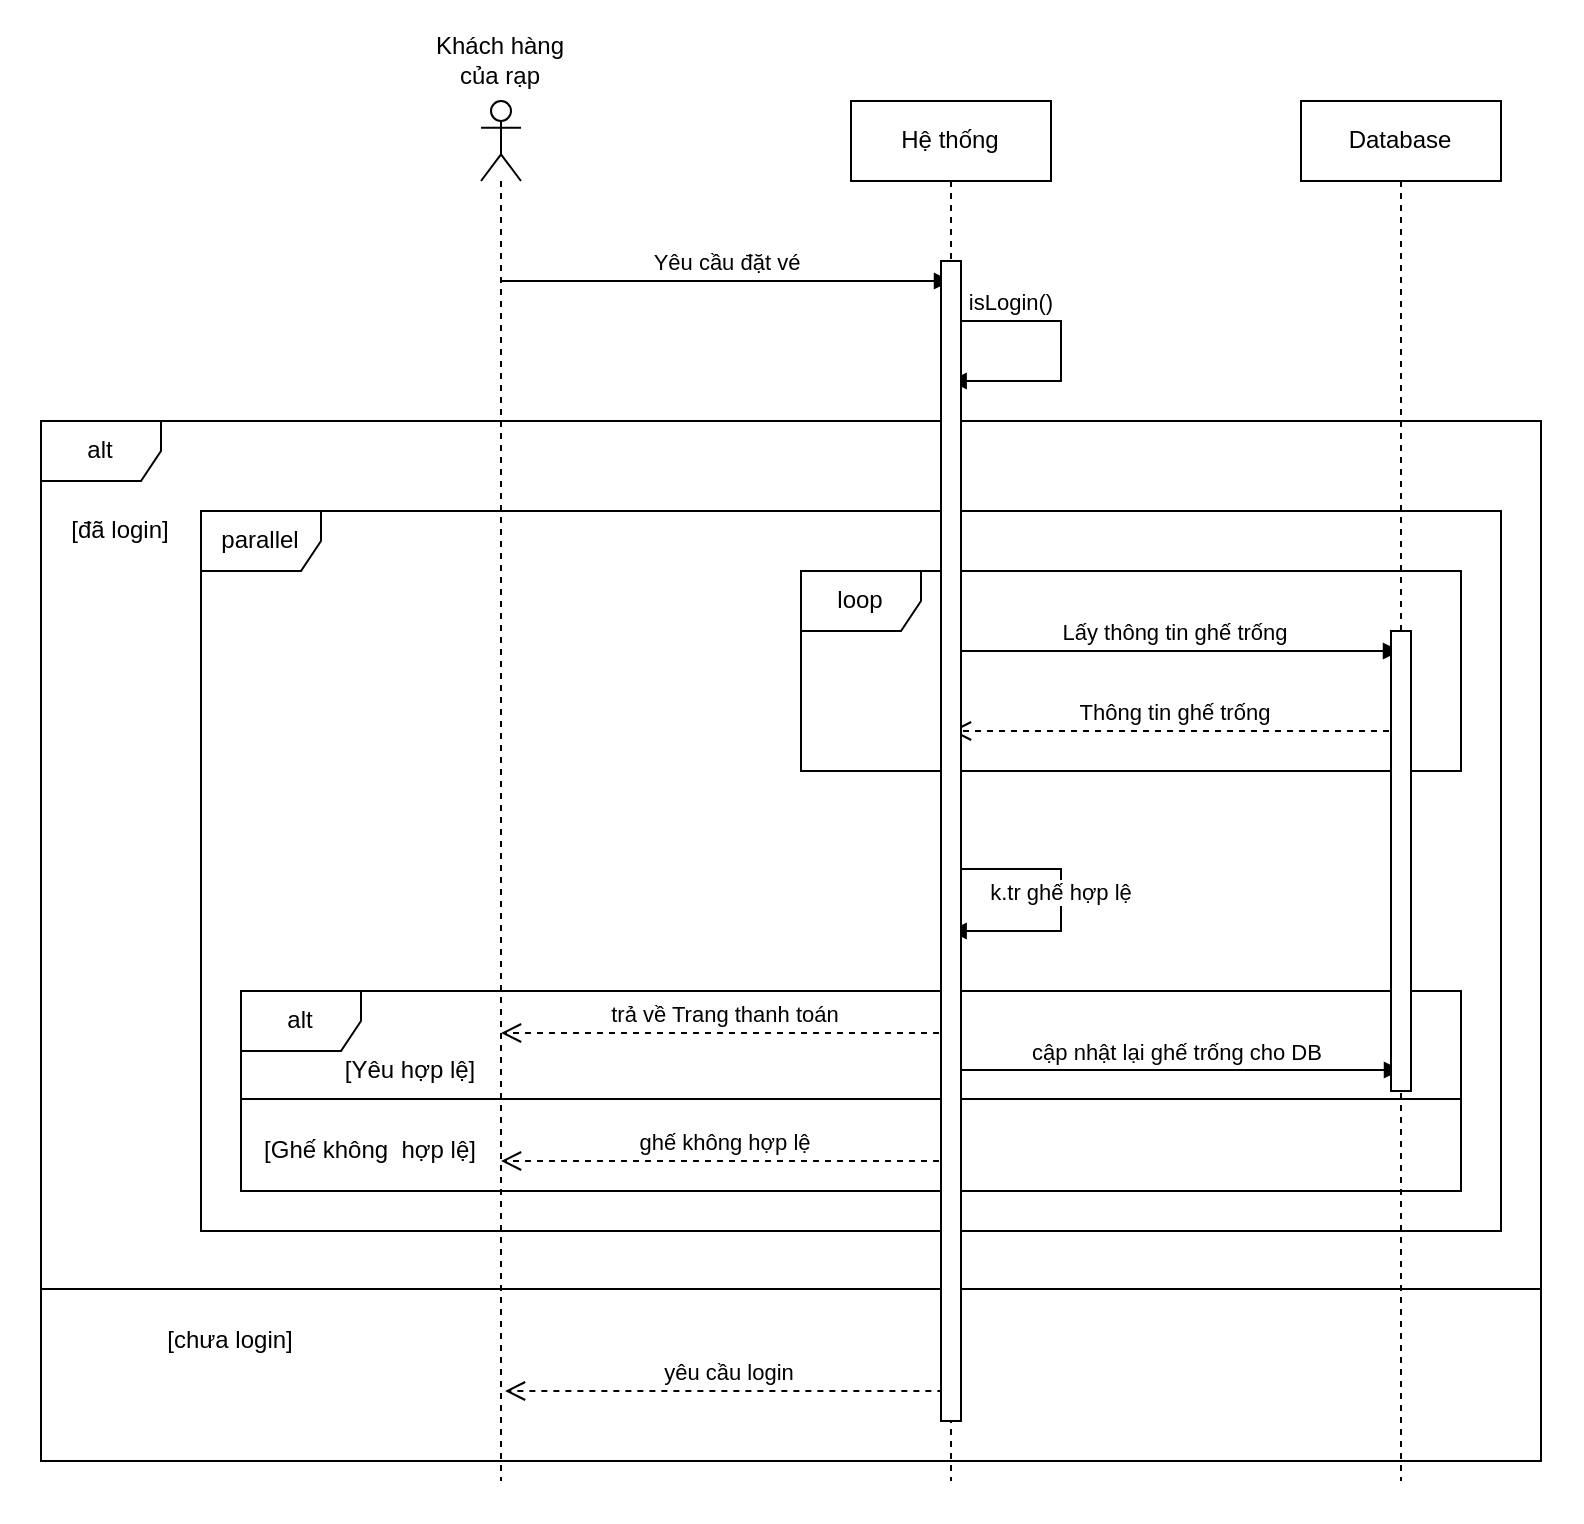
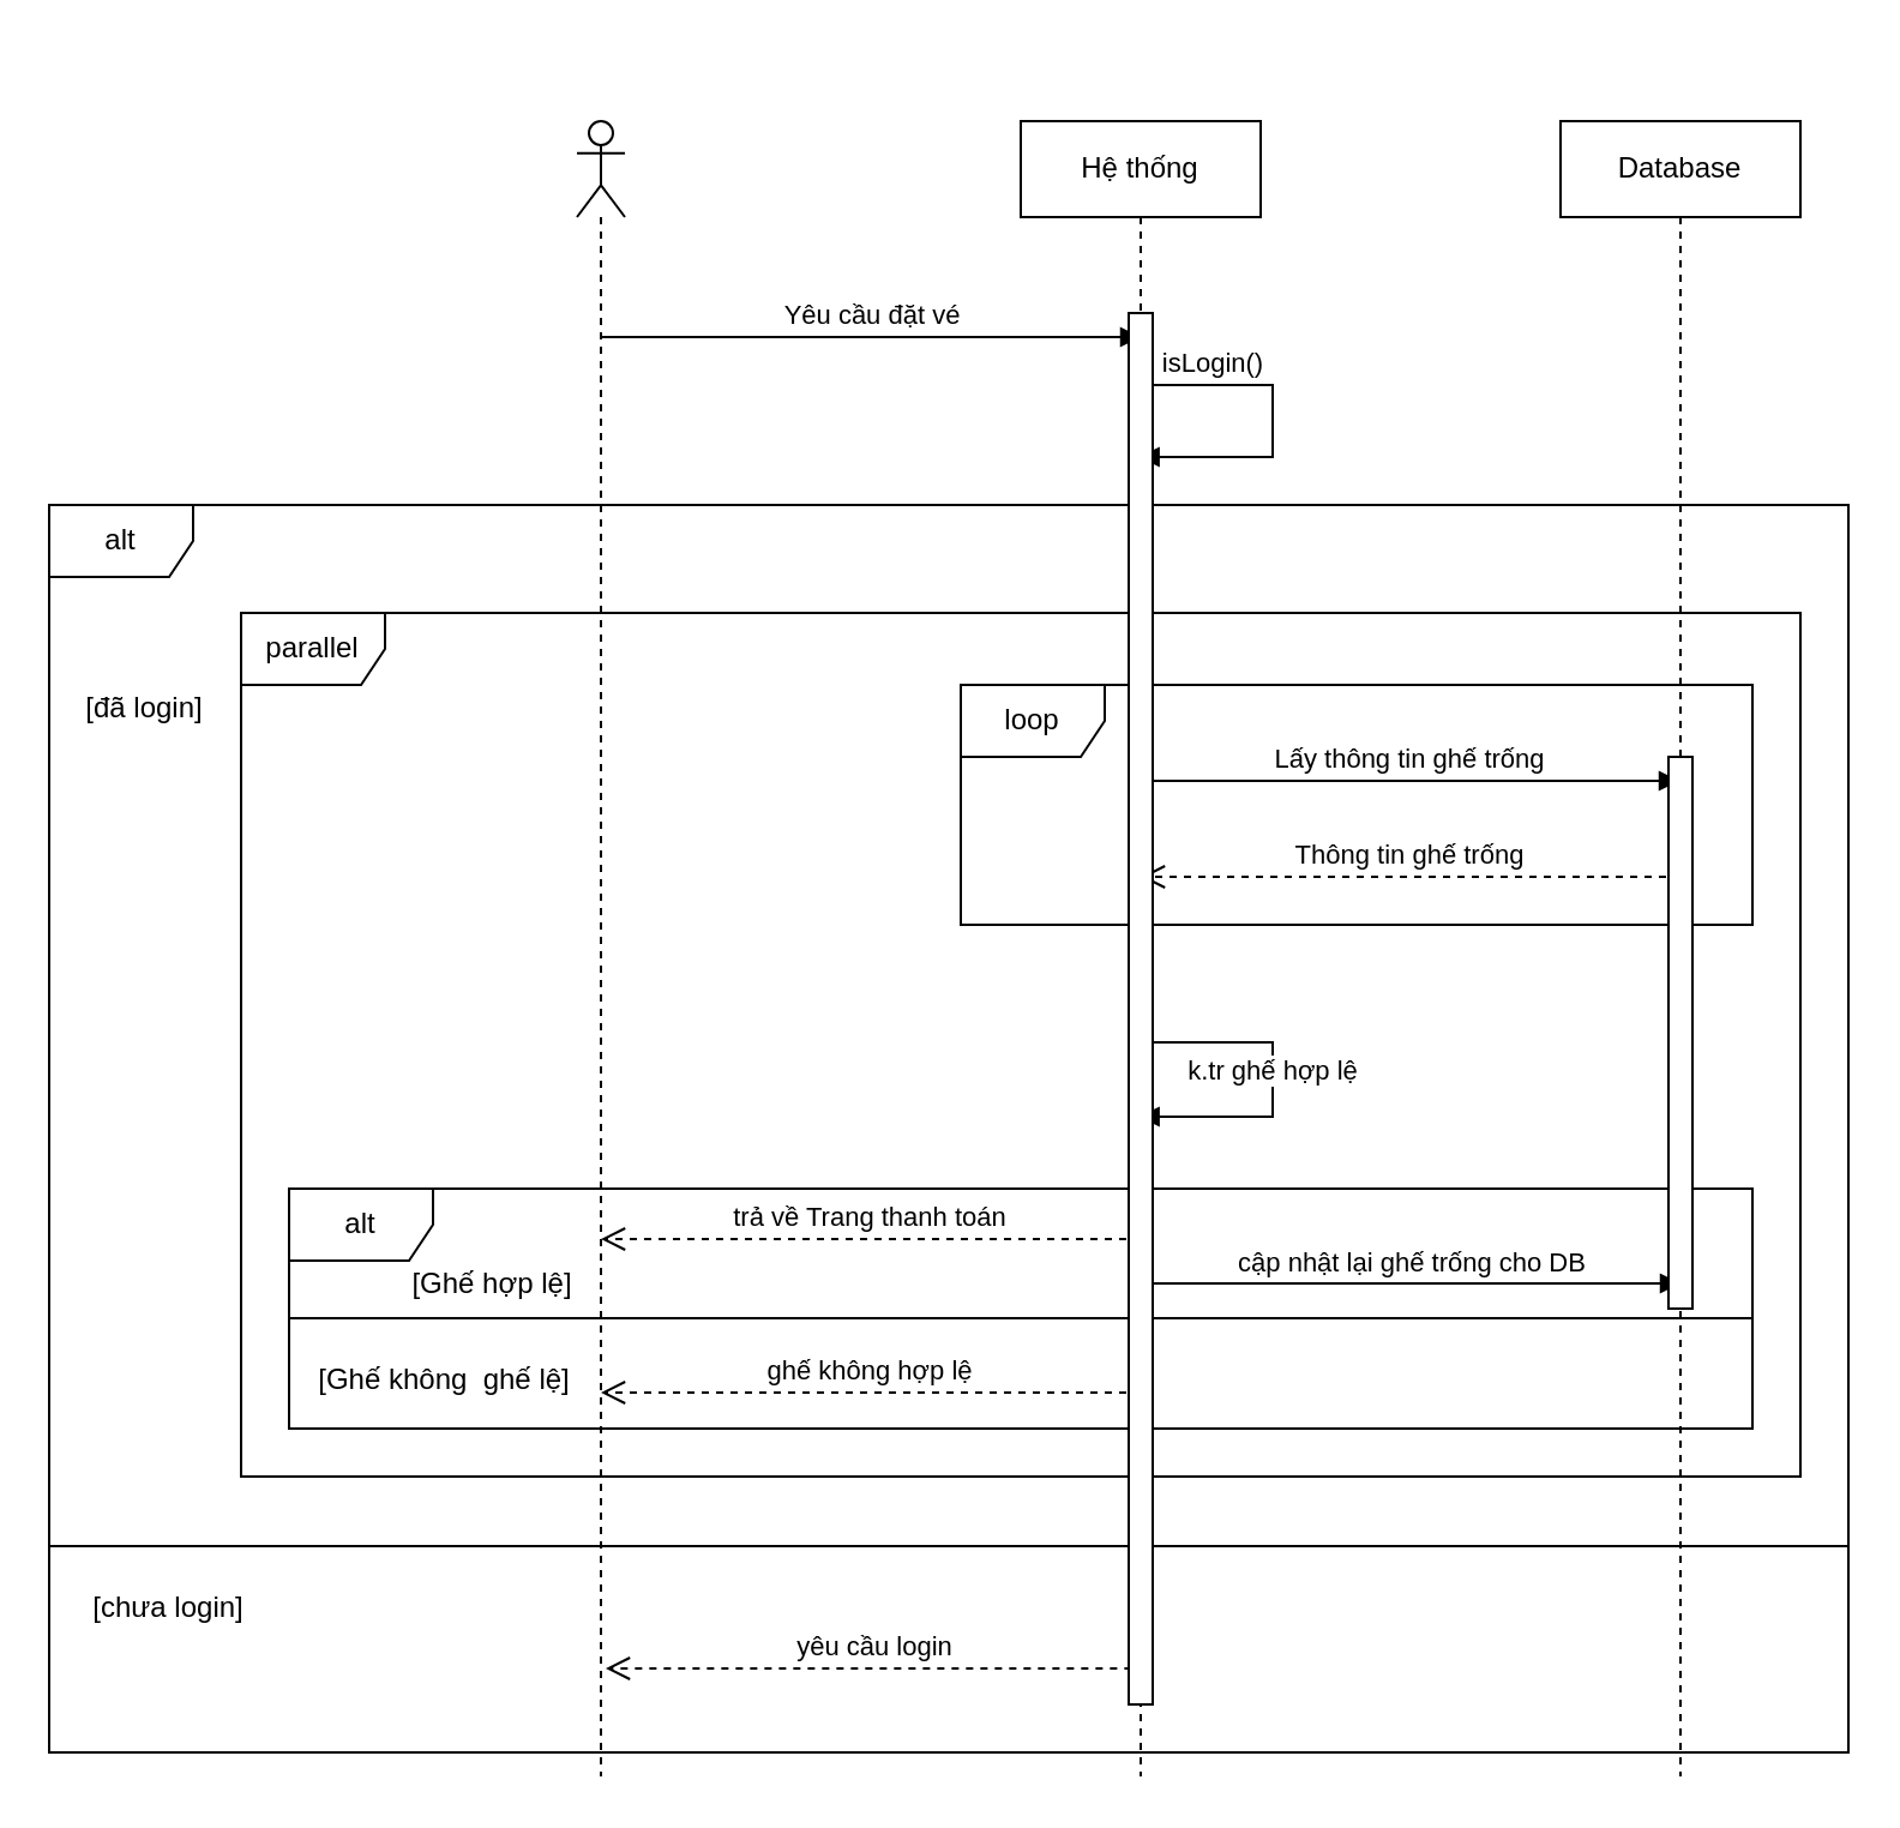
  <mxCell id="0" />
  <mxCell id="1" parent="0" />
  <mxCell id="2" value="" style="shape=umlLifeline;participant=umlActor;perimeter=lifelinePerimeter;whiteSpace=wrap;html=1;container=1;collapsible=0;recursiveResize=0;verticalAlign=top;spacingTop=36;outlineConnect=0;" vertex="1" parent="1"><mxGeometry x="240" y="50" width="20" height="690" as="geometry" /></mxCell>
  <mxCell id="3" value="Hệ thống" style="shape=umlLifeline;perimeter=lifelinePerimeter;whiteSpace=wrap;html=1;container=1;collapsible=0;recursiveResize=0;outlineConnect=0;" vertex="1" parent="1"><mxGeometry x="425" y="50" width="100" height="690" as="geometry" /></mxCell>
  <mxCell id="4" value="Database" style="shape=umlLifeline;perimeter=lifelinePerimeter;whiteSpace=wrap;html=1;container=1;collapsible=0;recursiveResize=0;outlineConnect=0;" vertex="1" parent="1"><mxGeometry x="650" y="50" width="100" height="690" as="geometry" /></mxCell>
  <mxCell id="5" value="parallel" style="shape=umlFrame;whiteSpace=wrap;html=1;" vertex="1" parent="1"><mxGeometry x="100" y="255" width="650" height="360" as="geometry" /></mxCell>
  <mxCell id="6" value="Lấy thông tin ghế trống" style="html=1;verticalAlign=bottom;endArrow=block;" edge="1" parent="1"><mxGeometry width="80" relative="1" as="geometry"><mxPoint x="475" y="325" as="sourcePoint" /><mxPoint x="699.5" y="325" as="targetPoint" /></mxGeometry></mxCell>
- <mxCell id="7" value="Khách hàng của rạp" style="text;html=1;strokeColor=none;fillColor=none;align=center;verticalAlign=middle;whiteSpace=wrap;rounded=0;" vertex="1" parent="1"><mxGeometry x="210" y="20" width="80" height="20" as="geometry" /></mxCell>
  <mxCell id="8" value="Thông tin ghế trống" style="html=1;verticalAlign=bottom;endArrow=open;dashed=1;endSize=8;" edge="1" parent="1"><mxGeometry relative="1" as="geometry"><mxPoint x="700" y="365" as="sourcePoint" /><mxPoint x="475" y="365" as="targetPoint" /></mxGeometry></mxCell>
  <mxCell id="9" value="loop" style="shape=umlFrame;whiteSpace=wrap;html=1;" vertex="1" parent="1"><mxGeometry x="400" y="285" width="330" height="100" as="geometry" /></mxCell>
  <mxCell id="10" value="Yêu cầu đặt vé" style="html=1;verticalAlign=bottom;endArrow=block;" edge="1" parent="1"><mxGeometry width="80" relative="1" as="geometry"><mxPoint x="250" y="140" as="sourcePoint" /><mxPoint x="475" y="140" as="targetPoint" /></mxGeometry></mxCell>
  <mxCell id="11" value="isLogin()" style="html=1;verticalAlign=bottom;endArrow=block;rounded=0;" edge="1" parent="1"><mxGeometry x="-0.559" width="80" relative="1" as="geometry"><mxPoint x="474.324" y="160" as="sourcePoint" /><mxPoint x="474.324" y="190" as="targetPoint" /><Array as="points"><mxPoint x="500" y="160" /><mxPoint x="530" y="160" /><mxPoint x="530" y="170" /><mxPoint x="530" y="190" /><mxPoint x="490" y="190" /></Array><mxPoint as="offset" /></mxGeometry></mxCell>
  <mxCell id="12" value="alt" style="shape=umlFrame;whiteSpace=wrap;html=1;" vertex="1" parent="1"><mxGeometry x="20" y="210" width="750" height="520" as="geometry" /></mxCell>
  <mxCell id="13" value="k.tr ghế hợp lệ" style="html=1;verticalAlign=bottom;endArrow=block;rounded=0;" edge="1" parent="1"><mxGeometry x="0.076" width="80" relative="1" as="geometry"><mxPoint x="474.5" y="434" as="sourcePoint" /><mxPoint x="474.324" y="465" as="targetPoint" /><Array as="points"><mxPoint x="530" y="434" /><mxPoint x="530" y="465" /></Array><mxPoint as="offset" /></mxGeometry></mxCell>
  <mxCell id="14" value="" style="line;strokeWidth=1;fillColor=none;align=left;verticalAlign=middle;spacingTop=-1;spacingLeft=3;spacingRight=3;rotatable=0;labelPosition=right;points=[];portConstraint=eastwest;" vertex="1" parent="1"><mxGeometry x="20" y="640" width="750" height="8" as="geometry" /></mxCell>
  <mxCell id="15" value="alt" style="shape=umlFrame;whiteSpace=wrap;html=1;" vertex="1" parent="1"><mxGeometry x="120" y="495" width="610" height="100" as="geometry" /></mxCell>
  <mxCell id="16" value="trả về Trang thanh toán" style="html=1;verticalAlign=bottom;endArrow=open;dashed=1;endSize=8;" edge="1" parent="1"><mxGeometry relative="1" as="geometry"><mxPoint x="475" y="516" as="sourcePoint" /><mxPoint x="250" y="516" as="targetPoint" /></mxGeometry></mxCell>
  <mxCell id="17" value="ghế không hợp lệ" style="html=1;verticalAlign=bottom;endArrow=open;dashed=1;endSize=8;" edge="1" parent="1"><mxGeometry relative="1" as="geometry"><mxPoint x="475" y="580" as="sourcePoint" /><mxPoint x="250" y="580" as="targetPoint" /></mxGeometry></mxCell>
  <mxCell id="18" value="" style="line;strokeWidth=1;fillColor=none;align=left;verticalAlign=middle;spacingTop=-1;spacingLeft=3;spacingRight=3;rotatable=0;labelPosition=right;points=[];portConstraint=eastwest;" vertex="1" parent="1"><mxGeometry x="120" y="545" width="610" height="8" as="geometry" /></mxCell>
- <mxCell id="19" value="[Yêu hợp lệ]" style="text;html=1;strokeColor=none;fillColor=none;align=center;verticalAlign=middle;whiteSpace=wrap;rounded=0;" vertex="1" parent="1"><mxGeometry x="170" y="525" width="70" height="20" as="geometry" /></mxCell>
- <mxCell id="20" value="[Ghế không&amp;nbsp; hợp lệ]" style="text;html=1;strokeColor=none;fillColor=none;align=center;verticalAlign=middle;whiteSpace=wrap;rounded=0;" vertex="1" parent="1"><mxGeometry x="130" y="565" width="110" height="20" as="geometry" /></mxCell>
- <mxCell id="21" value="[đã login]" style="text;html=1;strokeColor=none;fillColor=none;align=center;verticalAlign=middle;whiteSpace=wrap;rounded=0;" vertex="1" parent="1"><mxGeometry x="30" y="255" width="60" height="20" as="geometry" /></mxCell>
- <mxCell id="22" value="[chưa login]" style="text;html=1;strokeColor=none;fillColor=none;align=center;verticalAlign=middle;whiteSpace=wrap;rounded=0;" vertex="1" parent="1"><mxGeometry x="75" y="660" width="80" height="20" as="geometry" /></mxCell>
+ <mxCell id="19" value="[Ghế hợp lệ]" style="text;html=1;strokeColor=none;fillColor=none;align=center;verticalAlign=middle;whiteSpace=wrap;rounded=0;" vertex="1" parent="1"><mxGeometry x="170" y="525" width="70" height="20" as="geometry" /></mxCell>
+ <mxCell id="20" value="[Ghế không&amp;nbsp; ghế lệ]" style="text;html=1;strokeColor=none;fillColor=none;align=center;verticalAlign=middle;whiteSpace=wrap;rounded=0;" vertex="1" parent="1"><mxGeometry x="130" y="565" width="110" height="20" as="geometry" /></mxCell>
+ <mxCell id="21" value="[đã login]" style="text;html=1;strokeColor=none;fillColor=none;align=center;verticalAlign=middle;whiteSpace=wrap;rounded=0;" vertex="1" parent="1"><mxGeometry x="30" y="285" width="60" height="20" as="geometry" /></mxCell>
+ <mxCell id="22" value="[chưa login]" style="text;html=1;strokeColor=none;fillColor=none;align=center;verticalAlign=middle;whiteSpace=wrap;rounded=0;" vertex="1" parent="1"><mxGeometry x="30" y="660" width="80" height="20" as="geometry" /></mxCell>
  <mxCell id="23" value="yêu cầu login" style="html=1;verticalAlign=bottom;endArrow=open;dashed=1;endSize=8;" edge="1" parent="1"><mxGeometry relative="1" as="geometry"><mxPoint x="477.18" y="695" as="sourcePoint" /><mxPoint x="252.004" y="695" as="targetPoint" /></mxGeometry></mxCell>
  <mxCell id="24" value="cập nhật lại ghế trống cho DB" style="html=1;verticalAlign=bottom;endArrow=block;" edge="1" parent="1"><mxGeometry width="80" relative="1" as="geometry"><mxPoint x="475" y="534.5" as="sourcePoint" /><mxPoint x="700" y="534.5" as="targetPoint" /></mxGeometry></mxCell>
  <mxCell id="25" value="" style="html=1;points=[];perimeter=orthogonalPerimeter;" vertex="1" parent="1"><mxGeometry x="470" y="130" width="10" height="580" as="geometry" /></mxCell>
  <mxCell id="26" value="" style="html=1;points=[];perimeter=orthogonalPerimeter;" vertex="1" parent="1"><mxGeometry x="695" y="315" width="10" height="230" as="geometry" /></mxCell>
